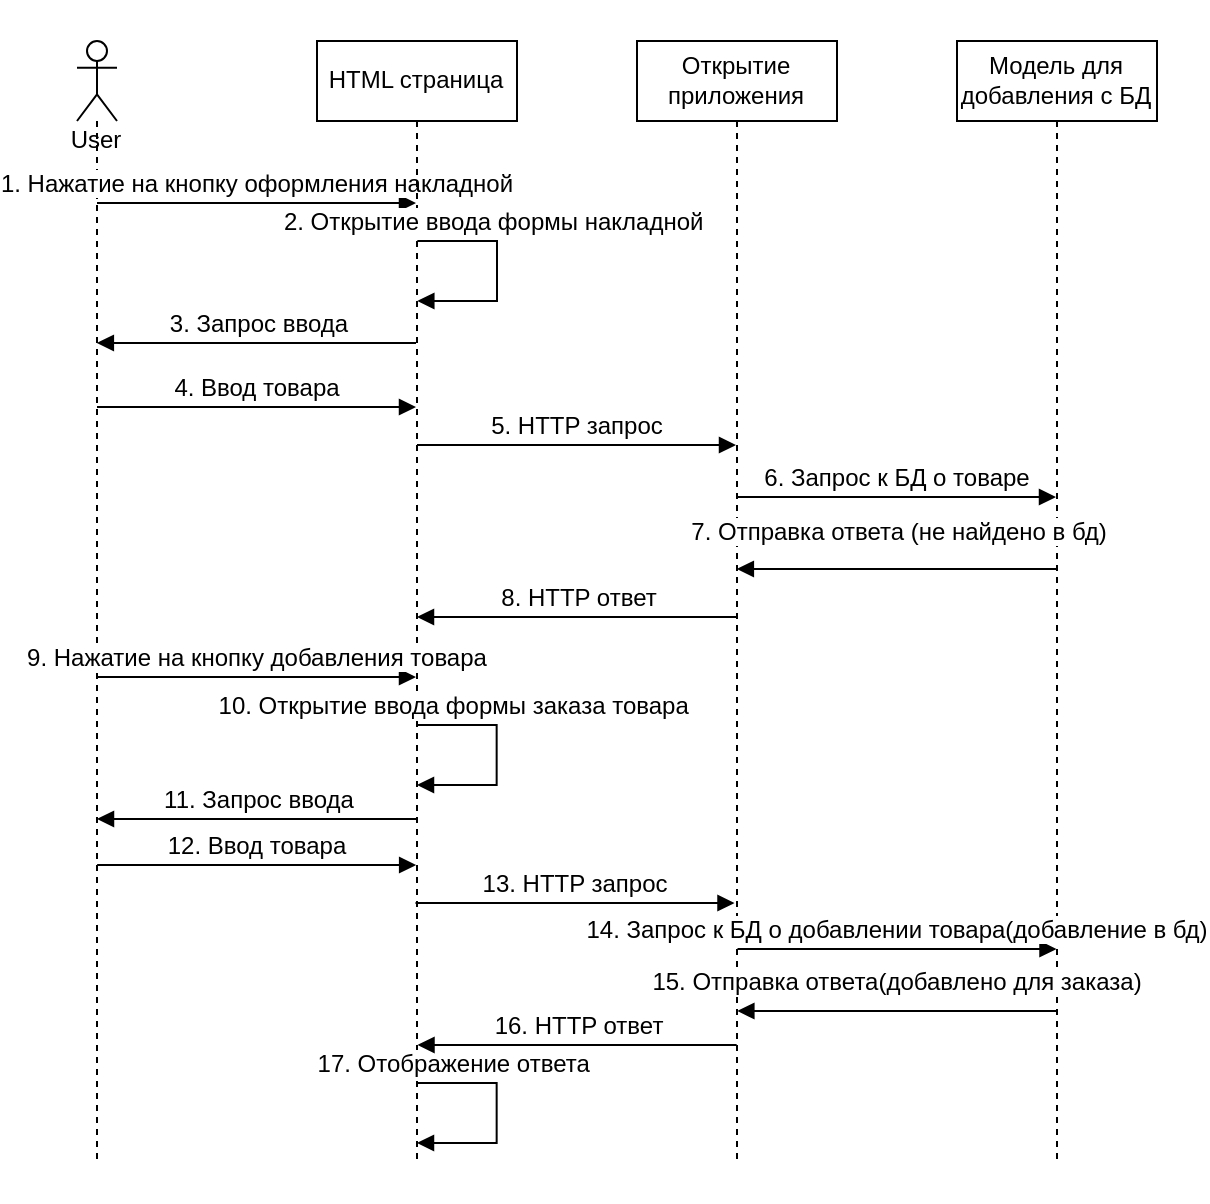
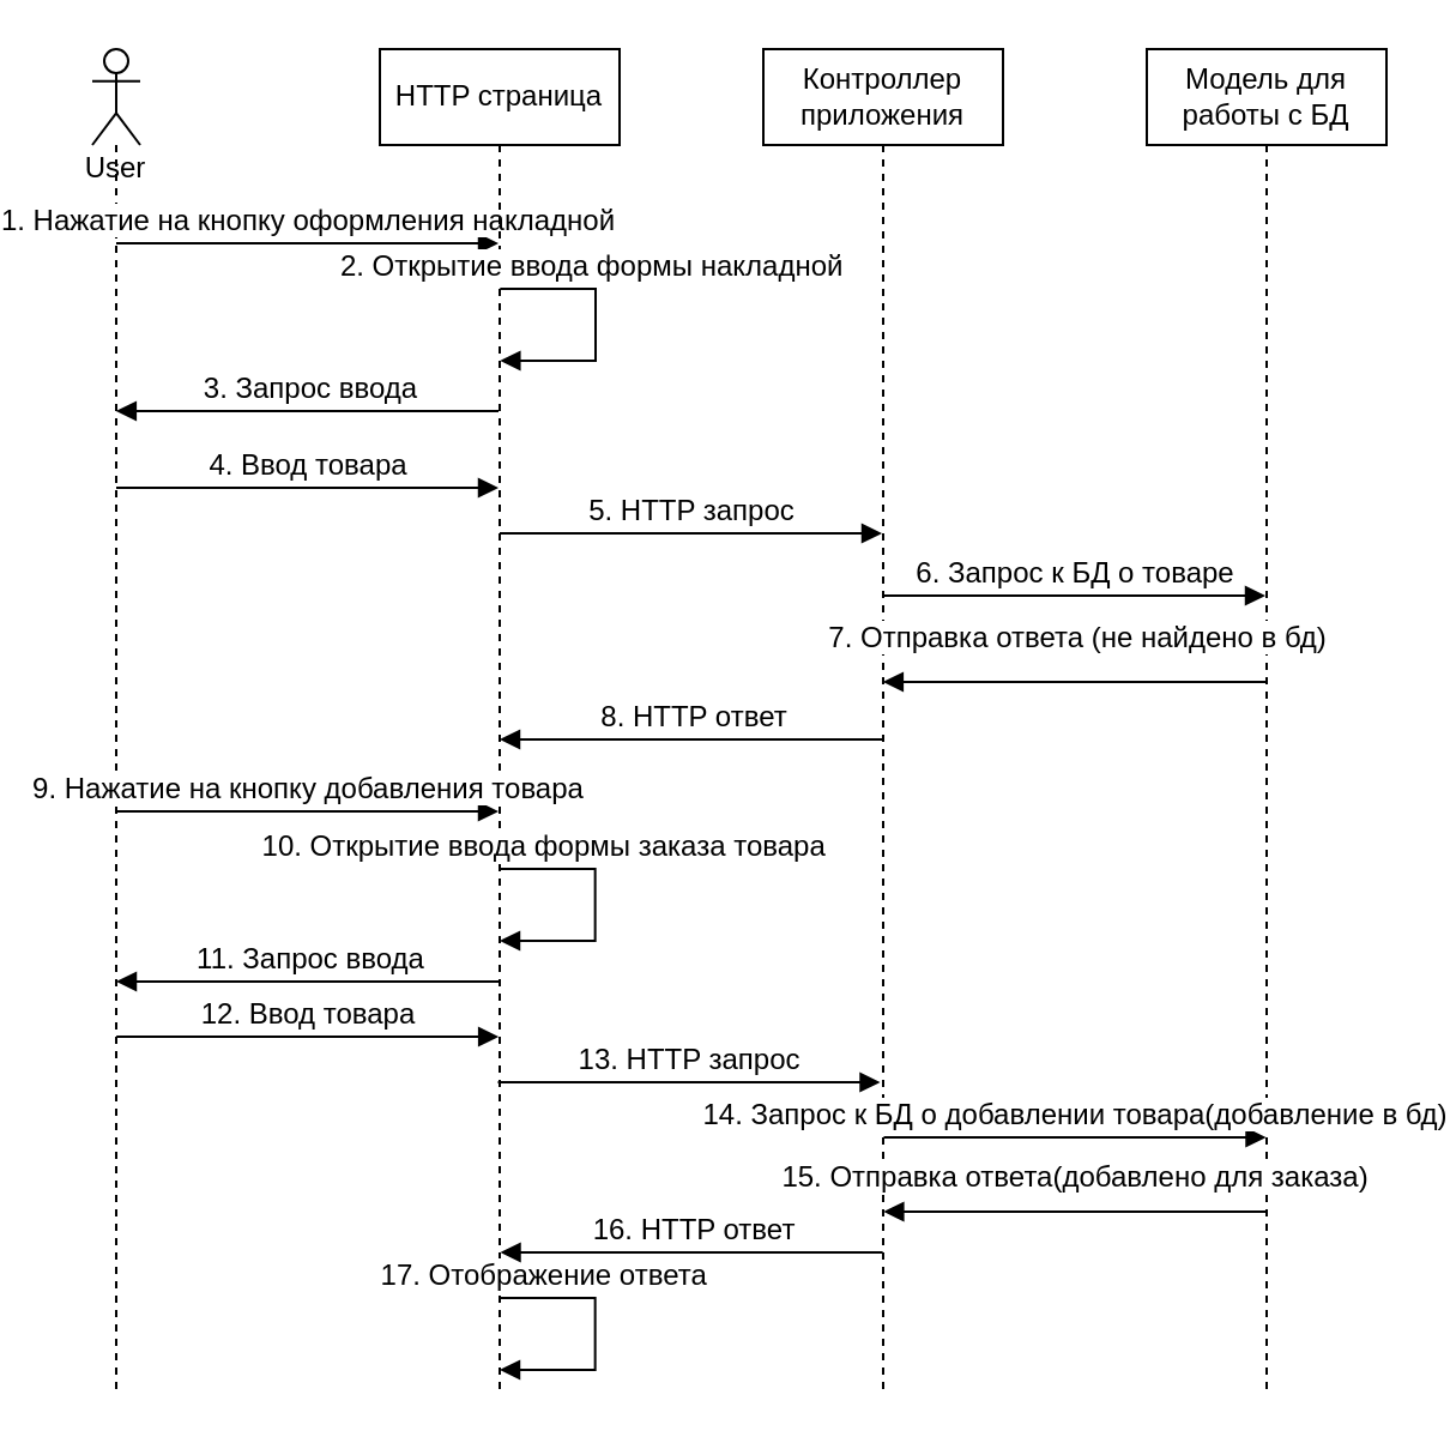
  <mxCell id="0" />
  <mxCell id="1" parent="0" />
  <mxCell id="2" value="&lt;font style=&quot;font-size: 12px&quot;&gt;User&lt;/font&gt;" style="shape=umlLifeline;participant=umlActor;perimeter=lifelinePerimeter;whiteSpace=wrap;html=1;container=1;collapsible=0;recursiveResize=0;verticalAlign=top;spacingTop=36;outlineConnect=0;size=40;rounded=0;" parent="1" vertex="1"><mxGeometry x="20" y="20" width="20" height="560" as="geometry" /></mxCell>
  <mxCell id="3" value="1. Нажатие на кнопку оформления накладной" style="html=1;verticalAlign=bottom;endArrow=block;rounded=0;fontSize=12;" parent="2" edge="1"><mxGeometry width="80" relative="1" as="geometry"><mxPoint x="10" y="81" as="sourcePoint" /><mxPoint x="169.5" y="81" as="targetPoint" /></mxGeometry></mxCell>
- <mxCell id="4" value="HTML страница" style="shape=umlLifeline;perimeter=lifelinePerimeter;whiteSpace=wrap;html=1;container=1;collapsible=0;recursiveResize=0;outlineConnect=0;rounded=0;gradientColor=none;" parent="1" vertex="1"><mxGeometry x="140" y="20" width="100" height="560" as="geometry" /></mxCell>
+ <mxCell id="4" value="HTTP страница" style="shape=umlLifeline;perimeter=lifelinePerimeter;whiteSpace=wrap;html=1;container=1;collapsible=0;recursiveResize=0;outlineConnect=0;rounded=0;gradientColor=none;" parent="1" vertex="1"><mxGeometry x="140" y="20" width="100" height="560" as="geometry" /></mxCell>
  <mxCell id="5" value="10. Открытие ввода формы заказа товара&amp;nbsp;" style="html=1;verticalAlign=bottom;endArrow=block;rounded=0;fontSize=12;" edge="1" parent="4"><mxGeometry x="-0.635" width="80" relative="1" as="geometry"><mxPoint x="49.997" y="342" as="sourcePoint" /><mxPoint x="49.997" y="372" as="targetPoint" /><Array as="points"><mxPoint x="89.83" y="342" /><mxPoint x="89.83" y="372" /></Array><mxPoint as="offset" /></mxGeometry></mxCell>
  <mxCell id="6" value="17. Отображение ответа&amp;nbsp;" style="html=1;verticalAlign=bottom;endArrow=block;rounded=0;fontSize=12;" edge="1" parent="4"><mxGeometry x="-0.635" width="80" relative="1" as="geometry"><mxPoint x="49.997" y="521" as="sourcePoint" /><mxPoint x="49.997" y="551" as="targetPoint" /><Array as="points"><mxPoint x="89.83" y="521" /><mxPoint x="89.83" y="551" /></Array><mxPoint as="offset" /></mxGeometry></mxCell>
- <mxCell id="7" value="Открытие приложения" style="shape=umlLifeline;perimeter=lifelinePerimeter;whiteSpace=wrap;html=1;container=1;collapsible=0;recursiveResize=0;outlineConnect=0;rounded=0;gradientColor=none;" parent="1" vertex="1"><mxGeometry x="300" y="20" width="100" height="560" as="geometry" /></mxCell>
+ <mxCell id="7" value="Контроллер приложения" style="shape=umlLifeline;perimeter=lifelinePerimeter;whiteSpace=wrap;html=1;container=1;collapsible=0;recursiveResize=0;outlineConnect=0;rounded=0;gradientColor=none;" parent="1" vertex="1"><mxGeometry x="300" y="20" width="100" height="560" as="geometry" /></mxCell>
  <mxCell id="8" value="8. HTTP ответ" style="html=1;verticalAlign=bottom;endArrow=block;rounded=0;fontSize=12;" edge="1" parent="7"><mxGeometry x="-0.004" width="80" relative="1" as="geometry"><mxPoint x="49.57" y="288" as="sourcePoint" /><mxPoint x="-110.001" y="288" as="targetPoint" /><Array as="points"><mxPoint x="0.07" y="288" /><mxPoint x="-59.93" y="288" /></Array><mxPoint as="offset" /></mxGeometry></mxCell>
- <mxCell id="9" value="Модель для добавления с БД" style="shape=umlLifeline;perimeter=lifelinePerimeter;whiteSpace=wrap;html=1;container=1;collapsible=0;recursiveResize=0;outlineConnect=0;rounded=0;gradientColor=none;" parent="1" vertex="1"><mxGeometry x="460" y="20" width="100" height="560" as="geometry" /></mxCell>
+ <mxCell id="9" value="Модель для работы с БД" style="shape=umlLifeline;perimeter=lifelinePerimeter;whiteSpace=wrap;html=1;container=1;collapsible=0;recursiveResize=0;outlineConnect=0;rounded=0;gradientColor=none;" parent="1" vertex="1"><mxGeometry x="460" y="20" width="100" height="560" as="geometry" /></mxCell>
  <mxCell id="10" value="3. Запрос ввода" style="html=1;verticalAlign=bottom;endArrow=block;rounded=0;fontSize=12;" parent="1" edge="1"><mxGeometry x="-0.004" width="80" relative="1" as="geometry"><mxPoint x="189.5" y="171" as="sourcePoint" /><mxPoint x="29.929" y="171" as="targetPoint" /><Array as="points"><mxPoint x="140" y="171" /><mxPoint x="80" y="171" /></Array><mxPoint as="offset" /></mxGeometry></mxCell>
  <mxCell id="11" value="7. Отправка ответа (не найдено в бд)" style="html=1;verticalAlign=bottom;endArrow=block;rounded=0;fontSize=12;shadow=0;" parent="1" edge="1"><mxGeometry x="-0.004" y="-9" width="80" relative="1" as="geometry"><mxPoint x="509.5" y="284" as="sourcePoint" /><mxPoint x="349.929" y="284" as="targetPoint" /><Array as="points"><mxPoint x="380" y="284" /></Array><mxPoint as="offset" /></mxGeometry></mxCell>
  <mxCell id="12" value="2. Открытие ввода формы накладной&amp;nbsp;" style="html=1;verticalAlign=bottom;endArrow=block;rounded=0;fontSize=12;" edge="1" parent="1"><mxGeometry x="-0.274" width="80" relative="1" as="geometry"><mxPoint x="190.167" y="120" as="sourcePoint" /><mxPoint x="190.167" y="150" as="targetPoint" /><Array as="points"><mxPoint x="230" y="120" /><mxPoint x="230" y="150" /></Array><mxPoint as="offset" /></mxGeometry></mxCell>
  <mxCell id="13" value="4. Ввод товара" style="html=1;verticalAlign=bottom;endArrow=block;rounded=0;fontSize=12;" edge="1" parent="1"><mxGeometry x="0.003" width="80" relative="1" as="geometry"><mxPoint x="30" y="203" as="sourcePoint" /><mxPoint x="189.5" y="203" as="targetPoint" /><mxPoint as="offset" /></mxGeometry></mxCell>
  <mxCell id="14" value="5. HTTP запрос" style="html=1;verticalAlign=bottom;endArrow=block;rounded=0;fontSize=12;" parent="1" edge="1"><mxGeometry width="80" relative="1" as="geometry"><mxPoint x="190" y="222" as="sourcePoint" /><mxPoint x="349.5" y="222" as="targetPoint" /><Array as="points"><mxPoint x="280" y="222" /></Array></mxGeometry></mxCell>
  <mxCell id="15" value="6. Запрос к БД о товаре" style="html=1;verticalAlign=bottom;endArrow=block;rounded=0;fontSize=12;" parent="1" edge="1"><mxGeometry x="0.003" width="80" relative="1" as="geometry"><mxPoint x="350" y="248" as="sourcePoint" /><mxPoint x="509.5" y="248" as="targetPoint" /><mxPoint as="offset" /></mxGeometry></mxCell>
  <mxCell id="16" value="9. Нажатие на кнопку добавления товара" style="html=1;verticalAlign=bottom;endArrow=block;rounded=0;fontSize=12;" edge="1" parent="1"><mxGeometry x="0.003" width="80" relative="1" as="geometry"><mxPoint x="30" y="338" as="sourcePoint" /><mxPoint x="189.5" y="338" as="targetPoint" /><mxPoint as="offset" /></mxGeometry></mxCell>
  <mxCell id="17" value="11. Запрос ввода" style="html=1;verticalAlign=bottom;endArrow=block;rounded=0;fontSize=12;" edge="1" parent="1"><mxGeometry x="-0.004" width="80" relative="1" as="geometry"><mxPoint x="189.57" y="409" as="sourcePoint" /><mxPoint x="29.999" y="409" as="targetPoint" /><Array as="points"><mxPoint x="140.07" y="409" /><mxPoint x="80.07" y="409" /></Array><mxPoint as="offset" /></mxGeometry></mxCell>
  <mxCell id="18" value="12. Ввод товара" style="html=1;verticalAlign=bottom;endArrow=block;rounded=0;fontSize=12;" edge="1" parent="1"><mxGeometry x="0.002" width="80" relative="1" as="geometry"><mxPoint x="30.07" y="432" as="sourcePoint" /><mxPoint x="189.57" y="432" as="targetPoint" /><mxPoint as="offset" /></mxGeometry></mxCell>
  <mxCell id="19" value="16. HTTP ответ" style="html=1;verticalAlign=bottom;endArrow=block;rounded=0;fontSize=12;" edge="1" parent="1"><mxGeometry x="-0.004" width="80" relative="1" as="geometry"><mxPoint x="349.82" y="522" as="sourcePoint" /><mxPoint x="190.249" y="522" as="targetPoint" /><Array as="points"><mxPoint x="300.32" y="522" /><mxPoint x="240.32" y="522" /></Array><mxPoint as="offset" /></mxGeometry></mxCell>
  <mxCell id="20" value="15. Отправка ответа(добавлено для заказа)" style="html=1;verticalAlign=bottom;endArrow=block;rounded=0;fontSize=12;shadow=0;" edge="1" parent="1"><mxGeometry x="-0.0" y="-5" width="80" relative="1" as="geometry"><mxPoint x="509.75" y="505" as="sourcePoint" /><mxPoint x="350.179" y="505" as="targetPoint" /><Array as="points"><mxPoint x="380.25" y="505" /></Array><mxPoint as="offset" /></mxGeometry></mxCell>
  <mxCell id="21" value="13. HTTP запрос" style="html=1;verticalAlign=bottom;endArrow=block;rounded=0;fontSize=12;" edge="1" parent="1"><mxGeometry width="80" relative="1" as="geometry"><mxPoint x="189.25" y="451" as="sourcePoint" /><mxPoint x="348.75" y="451" as="targetPoint" /><Array as="points"><mxPoint x="279.25" y="451" /></Array></mxGeometry></mxCell>
  <mxCell id="22" value="14. Запрос к БД о добавлении товара(добавление в бд)" style="html=1;verticalAlign=bottom;endArrow=block;rounded=0;fontSize=12;" edge="1" parent="1"><mxGeometry x="0.003" width="80" relative="1" as="geometry"><mxPoint x="350.25" y="474" as="sourcePoint" /><mxPoint x="509.75" y="474" as="targetPoint" /><mxPoint as="offset" /></mxGeometry></mxCell>
